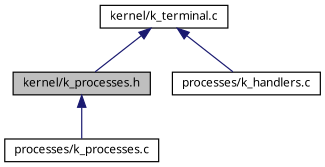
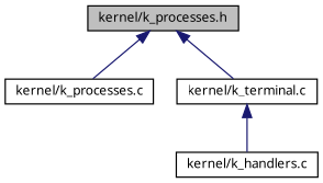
  digraph {
    fontname="Noto Sans"
    node [color=black fillcolor=white fontname="Noto Sans" fontsize=10 shape=record style=filled]
    edge [color=midnightblue dir=back fontname="Noto Sans" fontsize=10 labelfontname=Helvetica labelfontsize=10 style=solid]
    n1 [fillcolor=grey75 fontcolor=black height=0.2 label="kernel/k_processes.h" width=0.4]
-   n2 [height=0.2 label="processes/k_processes.c" width=0.4]
+   n2 [height=0.2 label="kernel/k_processes.c" width=0.4]
    n3 [height=0.2 label="kernel/k_terminal.c" width=0.4]
-   n4 [height=0.2 label="processes/k_handlers.c" width=0.4]
+   n4 [height=0.2 label="kernel/k_handlers.c" width=0.4]
    n1 -> n2
-   n3 -> n1
+   n1 -> n3
    n3 -> n4
  }
